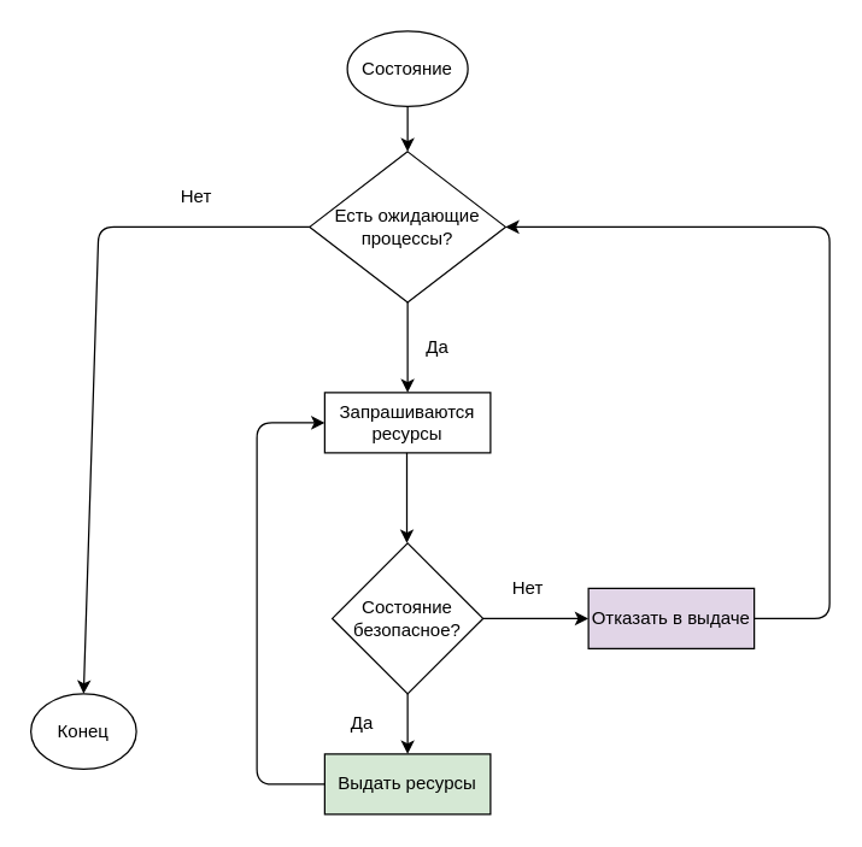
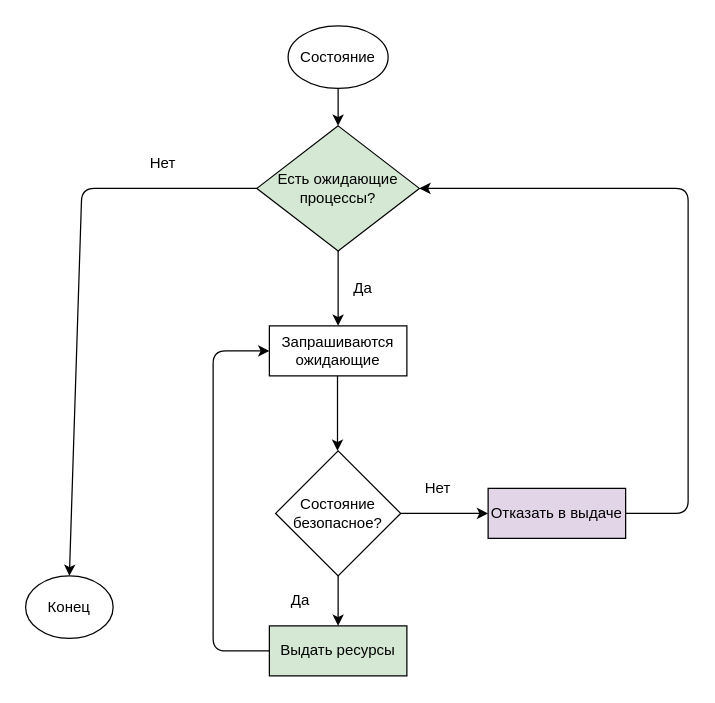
  <mxCell id="0" />
  <mxCell id="1" parent="0" />
  <mxCell id="2" value="Состояние" style="ellipse;whiteSpace=wrap;html=1;" vertex="1" parent="1"><mxGeometry x="230" width="80" height="50" as="geometry" y="20" /></mxCell>
- <mxCell id="3" value="Запрашиваются ресурсы" style="rounded=0;whiteSpace=wrap;html=1;" vertex="1" parent="1"><mxGeometry x="215" y="260" width="110" height="40" as="geometry" /></mxCell>
+ <mxCell id="3" value="Запрашиваются ожидающие" style="rounded=0;whiteSpace=wrap;html=1;" vertex="1" parent="1"><mxGeometry x="215" y="260" width="110" height="40" as="geometry" /></mxCell>
  <mxCell id="4" value="Состояние безопасное?" style="rhombus;whiteSpace=wrap;html=1;" vertex="1" parent="1"><mxGeometry x="220" y="360" width="100" height="100" as="geometry" /></mxCell>
  <mxCell id="5" value="" style="endArrow=classic;html=1;" edge="1" parent="1"><mxGeometry width="50" height="50" relative="1" as="geometry"><mxPoint x="269.5" y="300" as="sourcePoint" /><mxPoint x="269.5" y="360" as="targetPoint" /></mxGeometry></mxCell>
  <mxCell id="6" value="" style="endArrow=classic;html=1;" edge="1" parent="1"><mxGeometry width="50" height="50" relative="1" as="geometry"><mxPoint x="320" y="410" as="sourcePoint" /><mxPoint x="390" y="410" as="targetPoint" /></mxGeometry></mxCell>
  <mxCell id="7" value="Да" style="text;html=1;strokeColor=none;fillColor=none;align=center;verticalAlign=middle;whiteSpace=wrap;rounded=0;" vertex="1" parent="1"><mxGeometry x="220" y="470" width="40" height="20" as="geometry" /></mxCell>
  <mxCell id="8" value="Нет" style="text;html=1;strokeColor=none;fillColor=none;align=center;verticalAlign=middle;whiteSpace=wrap;rounded=0;" vertex="1" parent="1"><mxGeometry x="330" y="380" width="40" height="20" as="geometry" /></mxCell>
  <mxCell id="9" value="Отказать в выдаче" style="rounded=0;whiteSpace=wrap;html=1;fillColor=#e1d5e7;" vertex="1" parent="1"><mxGeometry x="390" y="390" width="110" height="40" as="geometry" /></mxCell>
  <mxCell id="10" value="Выдать ресурсы" style="rounded=0;whiteSpace=wrap;html=1;fillColor=#d5e8d4;" vertex="1" parent="1"><mxGeometry x="215" y="500" width="110" height="40" as="geometry" /></mxCell>
  <mxCell id="11" value="" style="endArrow=classic;html=1;exitX=0;exitY=0.5;exitDx=0;exitDy=0;entryX=0;entryY=0.5;entryDx=0;entryDy=0;" edge="1" parent="1" source="10" target="3"><mxGeometry width="50" height="50" relative="1" as="geometry"><mxPoint x="140" y="510" as="sourcePoint" /><mxPoint x="190" y="460" as="targetPoint" /><Array as="points"><mxPoint x="170" y="520" /><mxPoint x="170" y="390" /><mxPoint x="170" y="280" /></Array></mxGeometry></mxCell>
  <mxCell id="12" value="" style="endArrow=classic;html=1;exitX=1;exitY=0.5;exitDx=0;exitDy=0;entryX=1;entryY=0.5;entryDx=0;entryDy=0;" edge="1" parent="1" source="9" target="13"><mxGeometry width="50" height="50" relative="1" as="geometry"><mxPoint x="520" y="415" as="sourcePoint" /><mxPoint x="570" y="365" as="targetPoint" /><Array as="points"><mxPoint x="550" y="410" /><mxPoint x="550" y="150" /></Array></mxGeometry></mxCell>
- <mxCell id="13" value="Есть ожидающие процессы?" style="rhombus;whiteSpace=wrap;html=1;" vertex="1" parent="1"><mxGeometry x="205" y="100" width="130" height="100" as="geometry" /></mxCell>
+ <mxCell id="13" value="Есть ожидающие процессы?" style="rhombus;whiteSpace=wrap;html=1;fillColor=#d5e8d4;" vertex="1" parent="1"><mxGeometry x="205" y="100" width="130" height="100" as="geometry" /></mxCell>
  <mxCell id="14" value="" style="endArrow=classic;html=1;exitX=0.5;exitY=1;exitDx=0;exitDy=0;entryX=0.5;entryY=0;entryDx=0;entryDy=0;" edge="1" parent="1" source="2" target="13"><mxGeometry width="50" height="50" relative="1" as="geometry"><mxPoint x="284" y="100" as="sourcePoint" /><mxPoint x="334" y="50" as="targetPoint" /></mxGeometry></mxCell>
  <mxCell id="15" value="" style="endArrow=classic;html=1;exitX=0.5;exitY=1;exitDx=0;exitDy=0;entryX=0.5;entryY=0;entryDx=0;entryDy=0;" edge="1" parent="1" source="13" target="3"><mxGeometry width="50" height="50" relative="1" as="geometry"><mxPoint x="120" y="230" as="sourcePoint" /><mxPoint x="120" y="270" as="targetPoint" /></mxGeometry></mxCell>
  <mxCell id="16" value="Конец" style="ellipse;whiteSpace=wrap;html=1;" vertex="1" parent="1"><mxGeometry x="20" y="460" width="70" height="50" as="geometry" /></mxCell>
  <mxCell id="17" value="" style="endArrow=classic;html=1;entryX=0.5;entryY=0;entryDx=0;entryDy=0;exitX=0;exitY=0.5;exitDx=0;exitDy=0;" edge="1" parent="1" source="13" target="16"><mxGeometry width="50" height="50" relative="1" as="geometry"><mxPoint x="10" y="260" as="sourcePoint" /><mxPoint x="60" y="210" as="targetPoint" /><Array as="points"><mxPoint x="65" y="150" /></Array></mxGeometry></mxCell>
  <mxCell id="18" value="Нет" style="text;html=1;strokeColor=none;fillColor=none;align=center;verticalAlign=middle;whiteSpace=wrap;rounded=0;" vertex="1" parent="1"><mxGeometry x="110" y="120" width="40" height="20" as="geometry" /></mxCell>
  <mxCell id="19" value="Да" style="text;html=1;strokeColor=none;fillColor=none;align=center;verticalAlign=middle;whiteSpace=wrap;rounded=0;" vertex="1" parent="1"><mxGeometry x="270" y="220" width="40" height="20" as="geometry" /></mxCell>
  <mxCell id="20" value="" style="endArrow=classic;html=1;entryX=0.5;entryY=0;entryDx=0;entryDy=0;exitX=0.5;exitY=1;exitDx=0;exitDy=0;" edge="1" parent="1" source="4" target="10"><mxGeometry width="50" height="50" relative="1" as="geometry"><mxPoint x="260" y="450" as="sourcePoint" /><mxPoint x="310" y="400" as="targetPoint" /></mxGeometry></mxCell>
